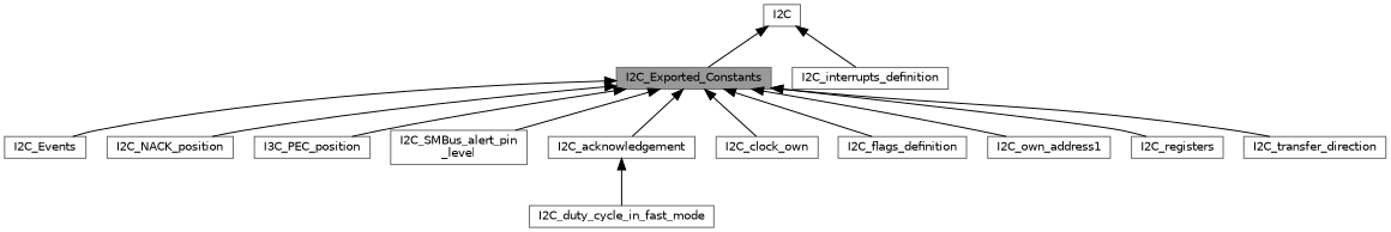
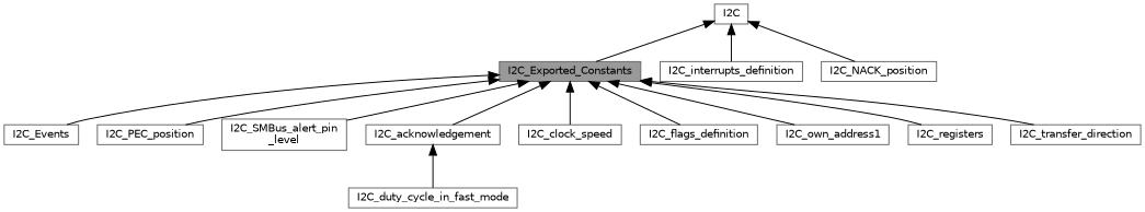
  digraph {
    rankdir=TB
    node [color=grey40 fillcolor=white fontname=Helvetica fontsize=10 shape=box style=filled]
    edge [dir=back fontname=Helvetica fontsize=10 labelfontname=Helvetica labelfontsize=10 shape=plaintext style=solid]
    n1 [height=0.2 label=I2C width=0.4]
    n2 [color=gray40 fillcolor=grey60 fontcolor=black height=0.2 label=I2C_Exported_Constants width=0.4]
    n3 [height=0.2 label=I2C_interrupts_definition width=0.4]
    n4 [height=0.2 label=I2C_Events width=0.4]
    n5 [height=0.2 label=I2C_NACK_position width=0.4]
-   n6 [height=0.2 label=I3C_PEC_position width=0.4]
+   n6 [height=0.2 label=I2C_PEC_position width=0.4]
    n7 [height=0.2 label="I2C_SMBus_alert_pin\l_level" width=0.4]
    n8 [height=0.2 label=I2C_acknowledgement width=0.4]
-   n9 [height=0.2 label=I2C_clock_own width=0.4]
+   n9 [height=0.2 label=I2C_clock_speed width=0.4]
    n10 [height=0.2 label=I2C_flags_definition width=0.4]
    n11 [height=0.2 label=I2C_own_address1 width=0.4]
    n12 [height=0.2 label=I2C_registers width=0.4]
    n13 [height=0.2 label=I2C_transfer_direction width=0.4]
    n14 [height=0.2 label=I2C_duty_cycle_in_fast_mode width=0.4]
    n1 -> n2
    n1 -> n3
    n2 -> n4
-   n2 -> n5
+   n1 -> n5
    n2 -> n6
    n2 -> n7
    n2 -> n8
    n2 -> n9
    n2 -> n10
    n2 -> n11
    n2 -> n12
    n2 -> n13
    n8 -> n14
  }
